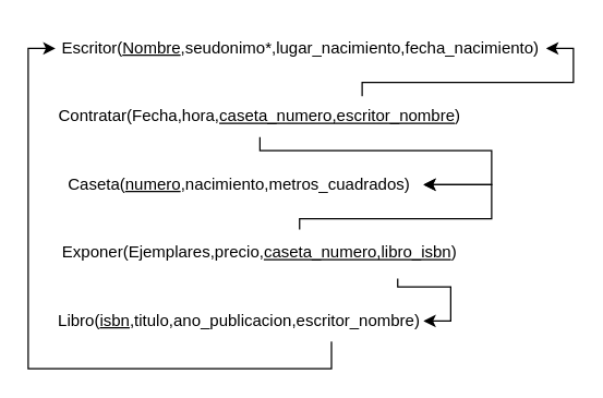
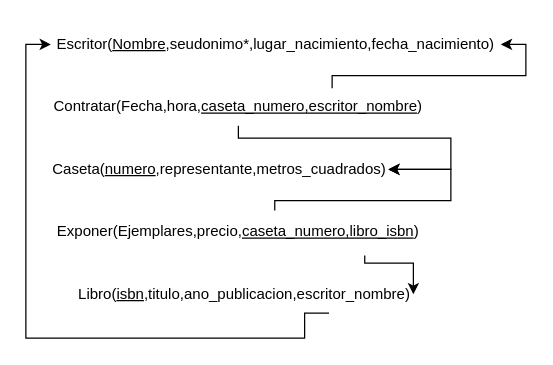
  <mxCell id="0" />
  <mxCell id="1" parent="0" />
  <mxCell id="2" value="Escritor(&lt;u&gt;Nombre&lt;/u&gt;,seudonimo*,lugar_nacimiento,fecha_nacimiento)" style="text;html=1;strokeColor=none;fillColor=none;align=center;verticalAlign=middle;whiteSpace=wrap;rounded=0;" parent="1" vertex="1"><mxGeometry x="40" y="20" width="360" height="30" as="geometry" /></mxCell>
  <mxCell id="3" style="edgeStyle=orthogonalEdgeStyle;rounded=0;orthogonalLoop=1;jettySize=auto;html=1;exitX=0.75;exitY=0;exitDx=0;exitDy=0;entryX=1;entryY=0.5;entryDx=0;entryDy=0;" parent="1" source="5" target="2" edge="1"><mxGeometry relative="1" as="geometry"><Array as="points"><mxPoint x="265" y="60" /><mxPoint x="420" y="60" /><mxPoint x="420" y="35" /></Array></mxGeometry></mxCell>
  <mxCell id="4" style="edgeStyle=orthogonalEdgeStyle;rounded=0;orthogonalLoop=1;jettySize=auto;html=1;exitX=0.5;exitY=1;exitDx=0;exitDy=0;entryX=1;entryY=0.5;entryDx=0;entryDy=0;" parent="1" source="5" target="6" edge="1"><mxGeometry relative="1" as="geometry"><Array as="points"><mxPoint x="190" y="110" /><mxPoint x="360" y="110" /><mxPoint x="360" y="135" /></Array></mxGeometry></mxCell>
  <mxCell id="5" value="Contratar(Fecha,hora,&lt;u&gt;caseta_numero,escritor_nombre&lt;/u&gt;)" style="text;html=1;strokeColor=none;fillColor=none;align=center;verticalAlign=middle;whiteSpace=wrap;rounded=0;" parent="1" vertex="1"><mxGeometry x="40" y="70" width="300" height="30" as="geometry" /></mxCell>
- <mxCell id="6" value="Caseta(&lt;u&gt;numero&lt;/u&gt;,nacimiento,metros_cuadrados)" style="text;html=1;strokeColor=none;fillColor=none;align=center;verticalAlign=middle;whiteSpace=wrap;rounded=0;" parent="1" vertex="1"><mxGeometry x="40" y="120" width="270" height="30" as="geometry" /></mxCell>
+ <mxCell id="6" value="Caseta(&lt;u&gt;numero&lt;/u&gt;,representante,metros_cuadrados)" style="text;html=1;strokeColor=none;fillColor=none;align=center;verticalAlign=middle;whiteSpace=wrap;rounded=0;" parent="1" vertex="1"><mxGeometry x="40" y="120" width="270" height="30" as="geometry" /></mxCell>
  <mxCell id="7" style="edgeStyle=orthogonalEdgeStyle;rounded=0;orthogonalLoop=1;jettySize=auto;html=1;exitX=0.597;exitY=-0.067;exitDx=0;exitDy=0;entryX=1;entryY=0.5;entryDx=0;entryDy=0;exitPerimeter=0;" parent="1" source="9" target="6" edge="1"><mxGeometry relative="1" as="geometry"><Array as="points"><mxPoint x="219" y="160" /><mxPoint x="360" y="160" /><mxPoint x="360" y="135" /></Array></mxGeometry></mxCell>
  <mxCell id="8" style="edgeStyle=orthogonalEdgeStyle;rounded=0;orthogonalLoop=1;jettySize=auto;html=1;exitX=0.837;exitY=1.133;exitDx=0;exitDy=0;entryX=1;entryY=0.5;entryDx=0;entryDy=0;exitPerimeter=0;" parent="1" source="9" target="11" edge="1"><mxGeometry relative="1" as="geometry"><Array as="points"><mxPoint x="291" y="210" /><mxPoint x="330" y="210" /><mxPoint x="330" y="235" /></Array></mxGeometry></mxCell>
  <mxCell id="9" value="Exponer(Ejemplares,precio,&lt;u&gt;caseta_numero,libro_isbn&lt;/u&gt;)" style="text;html=1;strokeColor=none;fillColor=none;align=center;verticalAlign=middle;whiteSpace=wrap;rounded=0;" parent="1" vertex="1"><mxGeometry x="40" y="170" width="300" height="30" as="geometry" /></mxCell>
  <mxCell id="10" style="edgeStyle=orthogonalEdgeStyle;rounded=0;orthogonalLoop=1;jettySize=auto;html=1;exitX=0.75;exitY=1;exitDx=0;exitDy=0;entryX=0;entryY=0.5;entryDx=0;entryDy=0;" parent="1" source="11" target="2" edge="1"><mxGeometry relative="1" as="geometry"><Array as="points"><mxPoint x="243" y="270" /><mxPoint x="20" y="270" /><mxPoint x="20" y="35" /></Array></mxGeometry></mxCell>
- <mxCell id="11" value="Libro(&lt;u&gt;isbn&lt;/u&gt;,titulo,ano_publicacion,escritor_nombre)" style="text;html=1;strokeColor=none;fillColor=none;align=center;verticalAlign=middle;whiteSpace=wrap;rounded=0;" parent="1" vertex="1"><mxGeometry x="40" y="220" width="270" height="30" as="geometry" /></mxCell>
+ <mxCell id="11" value="Libro(&lt;u&gt;isbn&lt;/u&gt;,titulo,ano_publicacion,escritor_nombre)" style="text;html=1;strokeColor=none;fillColor=none;align=center;verticalAlign=middle;whiteSpace=wrap;rounded=0;" parent="1" vertex="1"><mxGeometry x="60" y="220" width="270" height="30" as="geometry" /></mxCell>
